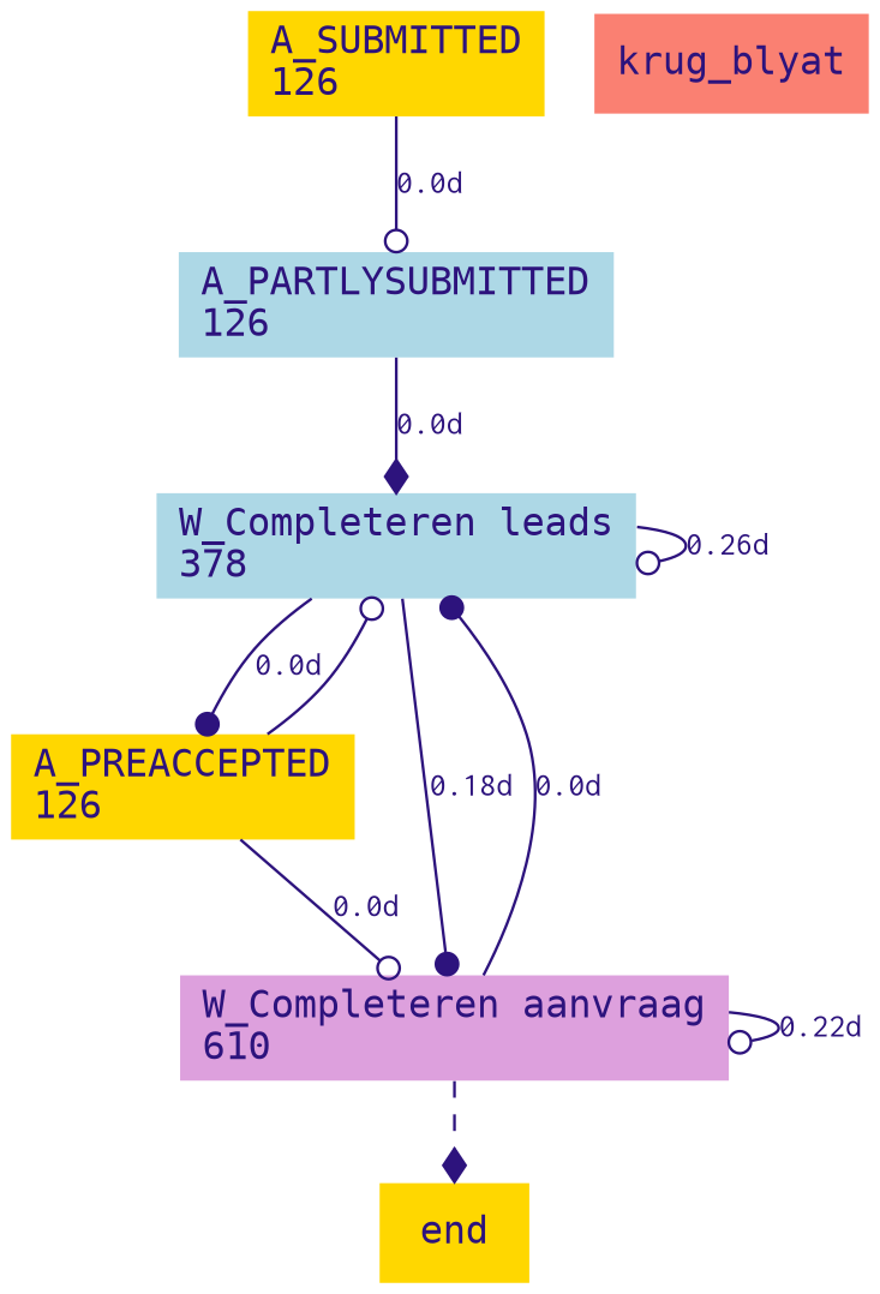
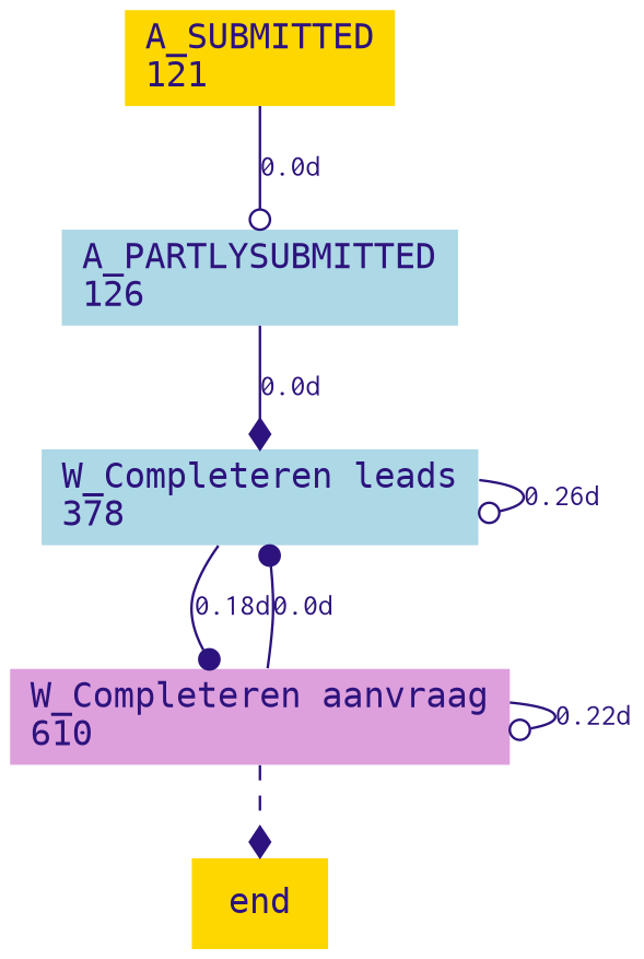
  digraph {
    rankdir=TB
    node [color="#2d137d" fillcolor=gold "font-weight"=bold fontcolor="#2d137d" fontname=monospace fontsize=14.0 shape=plaintext style=filled]
    edge [arrowhead=odot color="#2d137d" fontcolor="#2d137d" fontname=Courier fontsize=12.0]
-   n1 [label="A_SUBMITTED\n126\l"]
+   n1 [label="A_SUBMITTED\n121\l"]
    n2 [fillcolor=lightblue label="A_PARTLYSUBMITTED\n126\l"]
-   krug_blyat [fillcolor=salmon]
    n4 [fillcolor=lightblue label="W_Completeren leads\n378\l"]
-   n5 [label="A_PREACCEPTED\n126\l"]
    n6 [fillcolor=plum label="W_Completeren aanvraag\n610\l"]
    end
    n1 -> n2 [label="0.0d"]
    n2 -> n4 [arrowhead=diamond label="0.0d"]
    n4 -> n4 [label="0.26d"]
-   n4 -> n5 [arrowhead=dot label="0.0d"]
    n4 -> n6 [arrowhead=dot label="0.18d"]
-   n5 -> n4
-   n5 -> n6 [label="0.0d"]
    n6 -> n4 [arrowhead=dot label="0.0d"]
    n6 -> n6 [label="0.22d"]
    n6 -> end [arrowhead=diamond style=dashed]
  }
